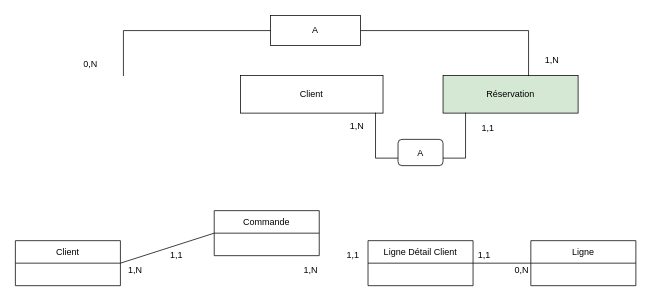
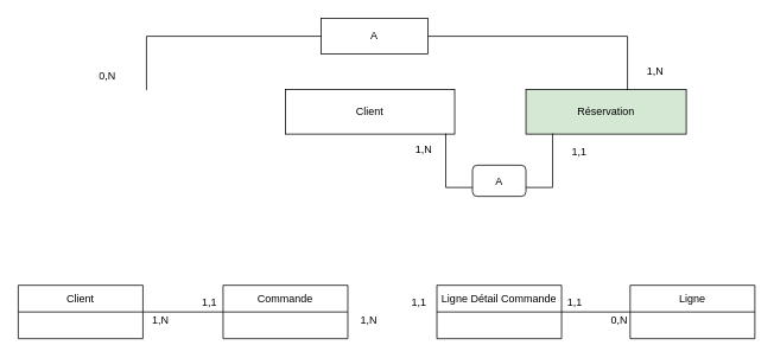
  <mxCell id="0" />
  <mxCell id="1" parent="0" />
  <mxCell id="2" value="Client" style="rounded=0;whiteSpace=wrap;html=1;" vertex="1" parent="1"><mxGeometry x="320" y="100" width="190" height="50" as="geometry" /></mxCell>
  <mxCell id="3" value="Réservation" style="rounded=0;whiteSpace=wrap;html=1;fillColor=#d5e8d4;" vertex="1" parent="1"><mxGeometry x="590" y="100" width="180" height="50" as="geometry" /></mxCell>
  <mxCell id="4" value="1,N" style="text;strokeColor=none;fillColor=none;align=left;verticalAlign=middle;spacingLeft=4;spacingRight=4;overflow=hidden;points=[[0,0.5],[1,0.5]];portConstraint=eastwest;rotatable=0;whiteSpace=wrap;html=1;" vertex="1" parent="1"><mxGeometry x="460" y="155" width="50" height="25" as="geometry" /></mxCell>
  <mxCell id="5" value="0,N" style="text;strokeColor=none;fillColor=none;align=left;verticalAlign=middle;spacingLeft=4;spacingRight=4;overflow=hidden;points=[[0,0.5],[1,0.5]];portConstraint=eastwest;rotatable=0;whiteSpace=wrap;html=1;" vertex="1" parent="1"><mxGeometry x="105" y="70" width="80" height="30" as="geometry" /></mxCell>
  <mxCell id="6" value="1,N" style="text;strokeColor=none;fillColor=none;align=left;verticalAlign=middle;spacingLeft=4;spacingRight=4;overflow=hidden;points=[[0,0.5],[1,0.5]];portConstraint=eastwest;rotatable=0;whiteSpace=wrap;html=1;" vertex="1" parent="1"><mxGeometry x="720" y="65" width="80" height="30" as="geometry" /></mxCell>
  <mxCell id="7" value="Client" style="swimlane;fontStyle=0;childLayout=stackLayout;horizontal=1;startSize=30;horizontalStack=0;resizeParent=1;resizeParentMax=0;resizeLast=0;collapsible=1;marginBottom=0;whiteSpace=wrap;html=1;" vertex="1" parent="1"><mxGeometry y="320" width="140" height="60" as="geometry" x="20" /></mxCell>
  <mxCell id="8" value="Ligne" style="swimlane;fontStyle=0;childLayout=stackLayout;horizontal=1;startSize=30;horizontalStack=0;resizeParent=1;resizeParentMax=0;resizeLast=0;collapsible=1;marginBottom=0;whiteSpace=wrap;html=1;" vertex="1" parent="1"><mxGeometry x="707" y="320" width="140" height="60" as="geometry" /></mxCell>
- <mxCell id="9" value="Commande" style="swimlane;fontStyle=0;childLayout=stackLayout;horizontal=1;startSize=30;horizontalStack=0;resizeParent=1;resizeParentMax=0;resizeLast=0;collapsible=1;marginBottom=0;whiteSpace=wrap;html=1;" vertex="1" parent="1"><mxGeometry x="285" y="280" width="140" height="60" as="geometry" /></mxCell>
- <mxCell id="10" value="Ligne Détail Client" style="swimlane;fontStyle=0;childLayout=stackLayout;horizontal=1;startSize=30;horizontalStack=0;resizeParent=1;resizeParentMax=0;resizeLast=0;collapsible=1;marginBottom=0;whiteSpace=wrap;html=1;" vertex="1" parent="1"><mxGeometry x="490" y="320" width="140" height="60" as="geometry" /></mxCell>
+ <mxCell id="9" value="Commande" style="swimlane;fontStyle=0;childLayout=stackLayout;horizontal=1;startSize=30;horizontalStack=0;resizeParent=1;resizeParentMax=0;resizeLast=0;collapsible=1;marginBottom=0;whiteSpace=wrap;html=1;" vertex="1" parent="1"><mxGeometry x="250" y="320" width="140" height="60" as="geometry" /></mxCell>
+ <mxCell id="10" value="Ligne Détail Commande" style="swimlane;fontStyle=0;childLayout=stackLayout;horizontal=1;startSize=30;horizontalStack=0;resizeParent=1;resizeParentMax=0;resizeLast=0;collapsible=1;marginBottom=0;whiteSpace=wrap;html=1;" vertex="1" parent="1"><mxGeometry x="490" y="320" width="140" height="60" as="geometry" /></mxCell>
  <mxCell id="11" value="" style="shape=partialRectangle;whiteSpace=wrap;html=1;bottom=1;right=1;left=1;top=0;fillColor=none;routingCenterX=-0.5;" vertex="1" parent="1"><mxGeometry x="500" y="150" width="120" height="60" as="geometry" /></mxCell>
  <mxCell id="12" value="" style="shape=partialRectangle;whiteSpace=wrap;html=1;bottom=1;right=1;left=1;top=0;fillColor=none;routingCenterX=-0.5;direction=west;" vertex="1" parent="1"><mxGeometry x="164" y="40" width="540" height="60" as="geometry" /></mxCell>
  <mxCell id="13" value="A" style="rounded=0;whiteSpace=wrap;html=1;" vertex="1" parent="1"><mxGeometry x="360" y="20" width="120" height="40" as="geometry" /></mxCell>
  <mxCell id="14" value="A" style="rounded=1;whiteSpace=wrap;html=1;" vertex="1" parent="1"><mxGeometry x="530" y="185" width="60" height="35" as="geometry" /></mxCell>
  <mxCell id="15" value="1,1" style="text;html=1;strokeColor=none;fillColor=none;align=center;verticalAlign=middle;whiteSpace=wrap;rounded=0;" vertex="1" parent="1"><mxGeometry x="620" y="155" width="60" height="30" as="geometry" /></mxCell>
  <mxCell id="16" value="" style="endArrow=none;html=1;rounded=0;entryX=0;entryY=0.5;entryDx=0;entryDy=0;exitX=1;exitY=0.5;exitDx=0;exitDy=0;" edge="1" parent="1" source="7" target="9"><mxGeometry width="50" height="50" relative="1" as="geometry"><mxPoint x="180" y="375" as="sourcePoint" /><mxPoint x="230" y="325" as="targetPoint" /></mxGeometry></mxCell>
  <mxCell id="17" value="" style="endArrow=none;html=1;rounded=0;entryX=0;entryY=0.5;entryDx=0;entryDy=0;" edge="1" parent="1" target="8"><mxGeometry width="50" height="50" relative="1" as="geometry"><mxPoint x="630" y="350" as="sourcePoint" /><mxPoint x="400" y="290" as="targetPoint" /></mxGeometry></mxCell>
  <mxCell id="18" value="1,N" style="text;html=1;strokeColor=none;fillColor=none;align=center;verticalAlign=middle;whiteSpace=wrap;rounded=0;" vertex="1" parent="1"><mxGeometry x="160" y="350" width="40" height="20" as="geometry" /></mxCell>
  <mxCell id="19" value="1,1" style="text;html=1;strokeColor=none;fillColor=none;align=center;verticalAlign=middle;whiteSpace=wrap;rounded=0;" vertex="1" parent="1"><mxGeometry x="220" y="330" width="30" height="20" as="geometry" /></mxCell>
  <mxCell id="20" value="1,1" style="text;html=1;strokeColor=none;fillColor=none;align=center;verticalAlign=middle;whiteSpace=wrap;rounded=0;" vertex="1" parent="1"><mxGeometry x="450" y="330" width="40" height="20" as="geometry" /></mxCell>
  <mxCell id="21" value="1,N" style="text;html=1;strokeColor=none;fillColor=none;align=center;verticalAlign=middle;whiteSpace=wrap;rounded=0;" vertex="1" parent="1"><mxGeometry x="394" y="350" width="40" height="20" as="geometry" /></mxCell>
  <mxCell id="22" value="1,1" style="text;html=1;strokeColor=none;fillColor=none;align=center;verticalAlign=middle;whiteSpace=wrap;rounded=0;" vertex="1" parent="1"><mxGeometry x="630" y="330" width="30" height="20" as="geometry" /></mxCell>
  <mxCell id="23" value="0,N" style="text;html=1;strokeColor=none;fillColor=none;align=center;verticalAlign=middle;whiteSpace=wrap;rounded=0;" vertex="1" parent="1"><mxGeometry x="680" y="350" width="30" height="20" as="geometry" /></mxCell>
